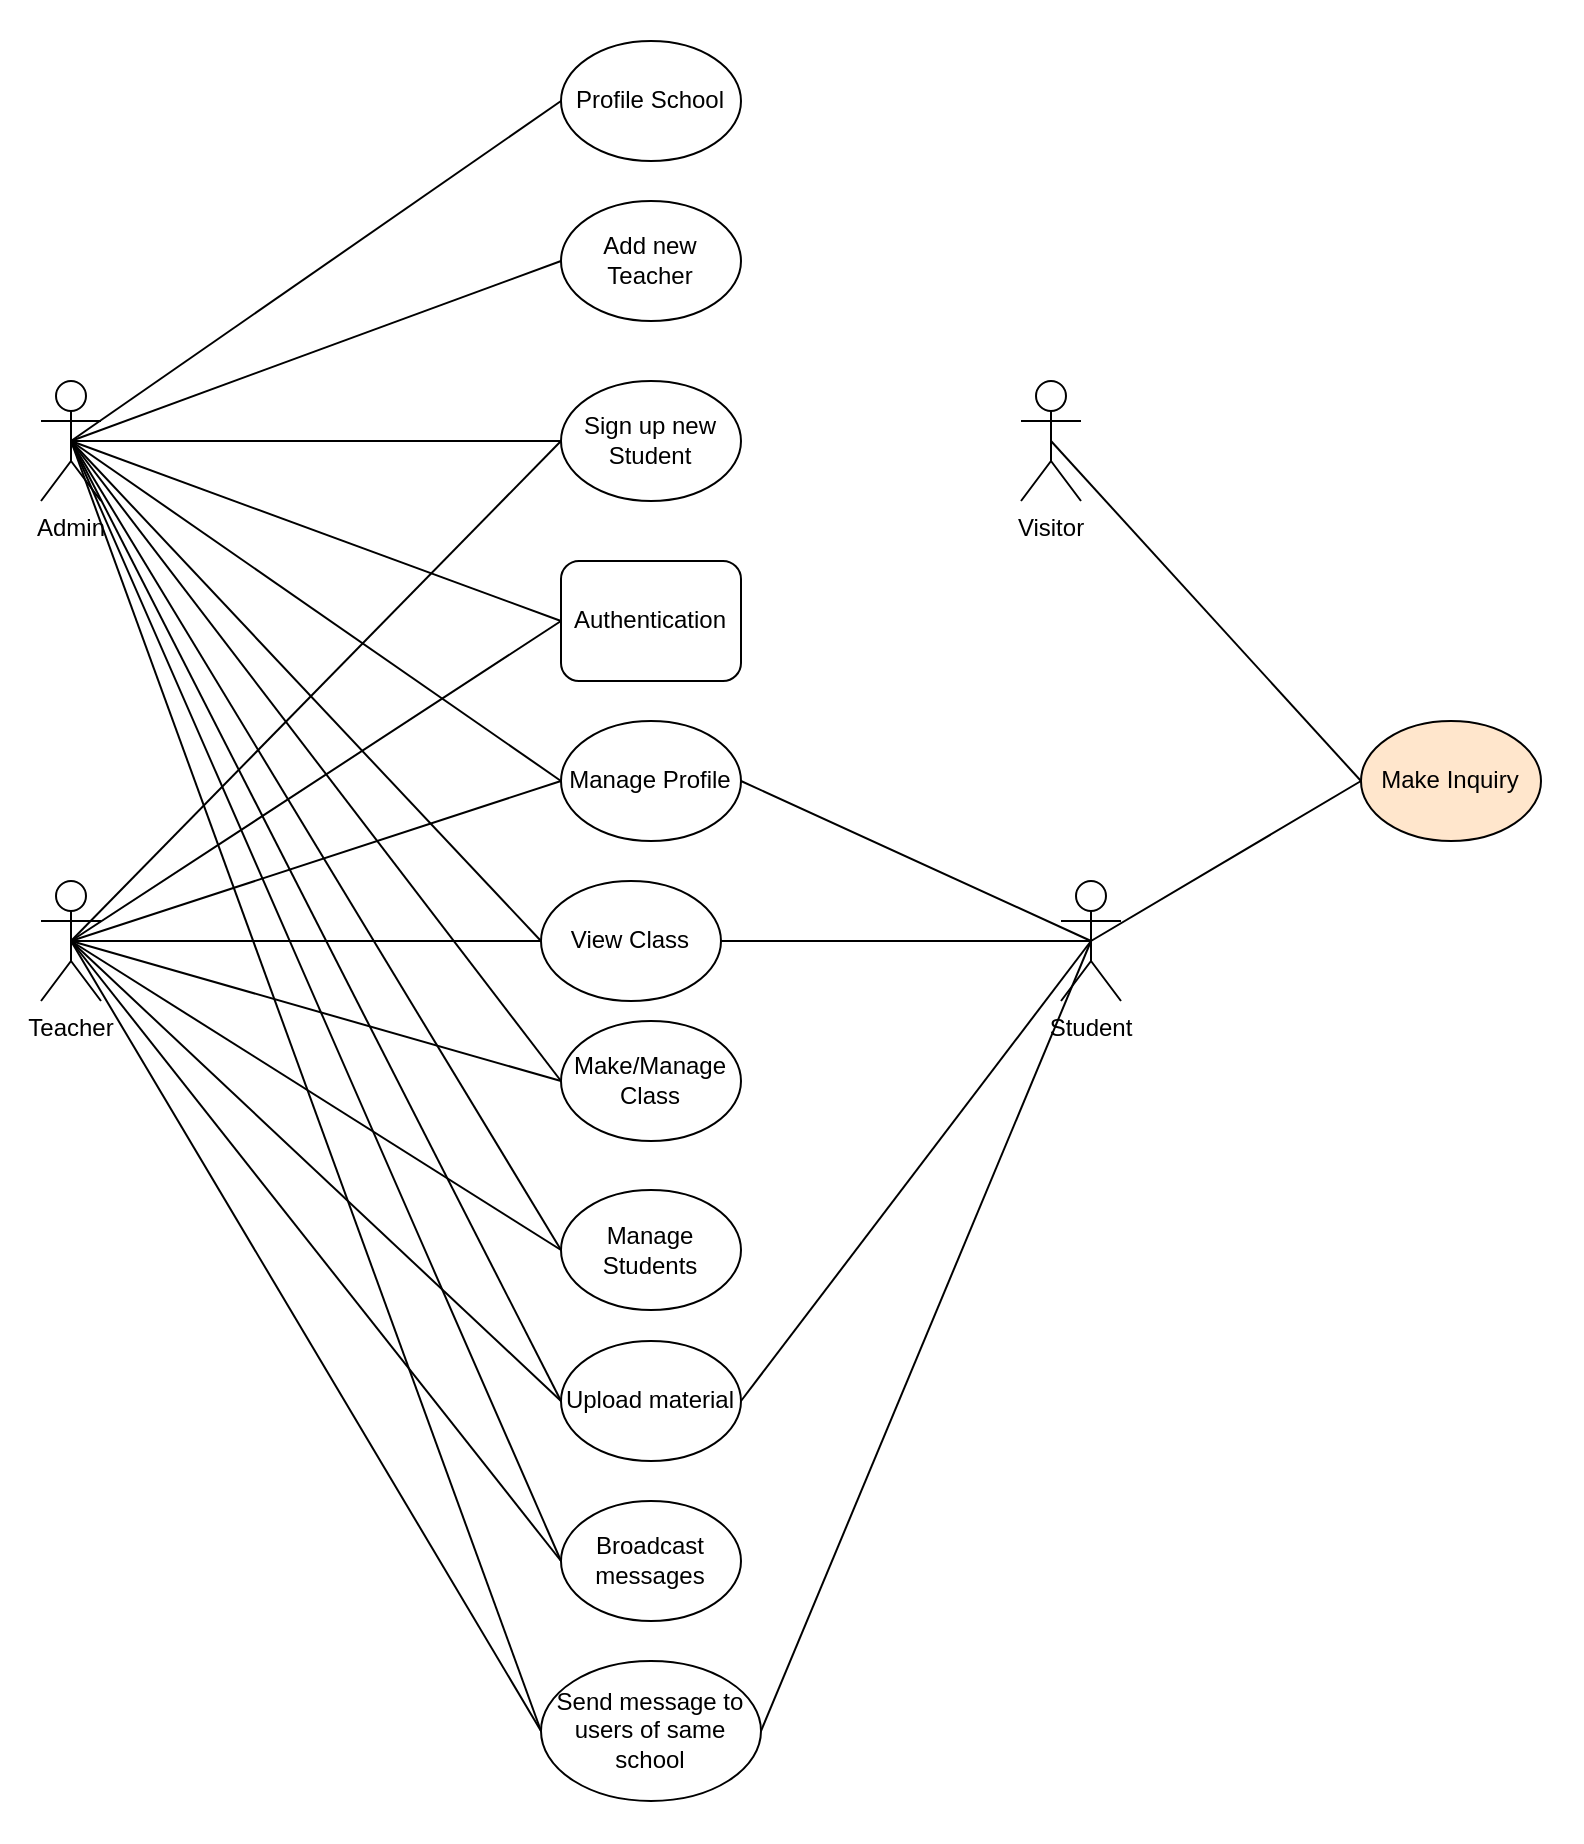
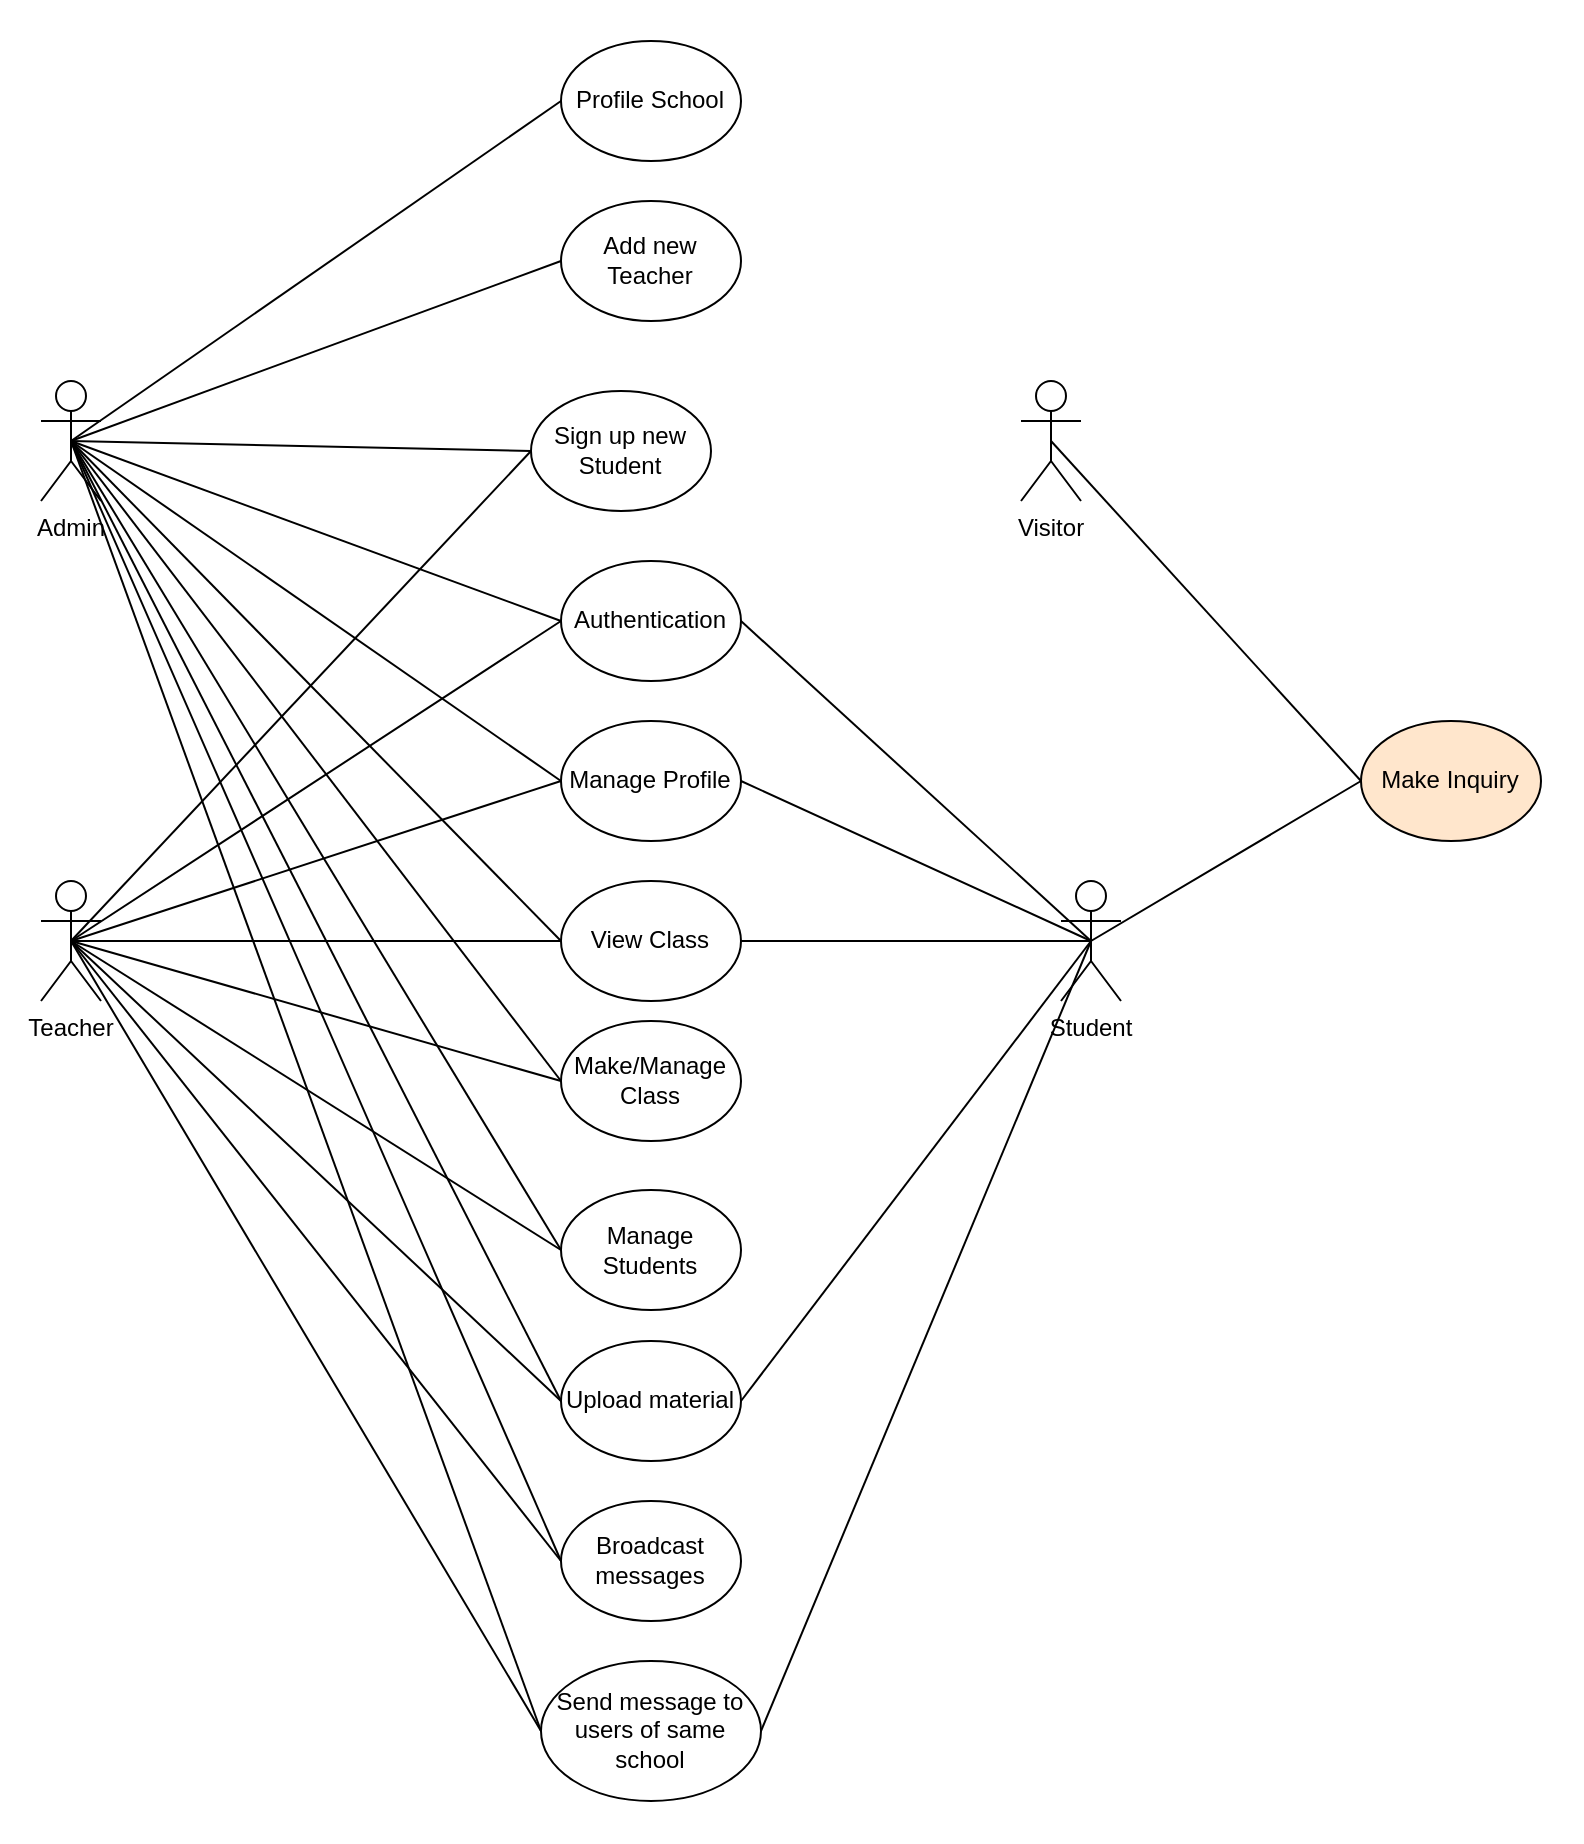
  <mxCell id="0" />
  <mxCell id="1" parent="0" />
- <mxCell id="2" value="Sign up new Student" style="ellipse;whiteSpace=wrap;html=1;" vertex="1" parent="1"><mxGeometry x="280" y="190" width="90" height="60" as="geometry" /></mxCell>
- <mxCell id="3" value="Authentication" style="whiteSpace=wrap;html=1;rounded=1;" vertex="1" parent="1"><mxGeometry x="280" y="280" width="90" height="60" as="geometry" /></mxCell>
+ <mxCell id="2" value="Sign up new Student" style="ellipse;whiteSpace=wrap;html=1;" vertex="1" parent="1"><mxGeometry x="265" y="195" width="90" height="60" as="geometry" /></mxCell>
+ <mxCell id="3" value="Authentication" style="ellipse;whiteSpace=wrap;html=1;" vertex="1" parent="1"><mxGeometry x="280" y="280" width="90" height="60" as="geometry" /></mxCell>
  <mxCell id="4" value="Manage Profile" style="ellipse;whiteSpace=wrap;html=1;" vertex="1" parent="1"><mxGeometry x="280" y="360" width="90" height="60" as="geometry" /></mxCell>
- <mxCell id="5" value="View Class" style="ellipse;whiteSpace=wrap;html=1;" vertex="1" parent="1"><mxGeometry x="270" y="440" width="90" height="60" as="geometry" /></mxCell>
+ <mxCell id="5" value="View Class" style="ellipse;whiteSpace=wrap;html=1;" vertex="1" parent="1"><mxGeometry x="280" y="440" width="90" height="60" as="geometry" /></mxCell>
  <mxCell id="6" value="Manage Students" style="ellipse;whiteSpace=wrap;html=1;" vertex="1" parent="1"><mxGeometry x="280" y="594.5" width="90" height="60" as="geometry" /></mxCell>
  <mxCell id="7" value="Admin" style="shape=umlActor;verticalLabelPosition=bottom;verticalAlign=top;html=1;outlineConnect=0;" vertex="1" parent="1"><mxGeometry x="20" y="190" width="30" height="60" as="geometry" /></mxCell>
  <mxCell id="8" value="Teacher" style="shape=umlActor;verticalLabelPosition=bottom;verticalAlign=top;html=1;outlineConnect=0;" vertex="1" parent="1"><mxGeometry x="20" y="440" width="30" height="60" as="geometry" /></mxCell>
  <mxCell id="9" value="Student" style="shape=umlActor;verticalLabelPosition=bottom;verticalAlign=top;html=1;outlineConnect=0;" vertex="1" parent="1"><mxGeometry x="530" y="440" width="30" height="60" as="geometry" /></mxCell>
  <mxCell id="10" value="Visitor" style="shape=umlActor;verticalLabelPosition=bottom;verticalAlign=top;html=1;outlineConnect=0;" vertex="1" parent="1"><mxGeometry x="510" y="190" width="30" height="60" as="geometry" /></mxCell>
  <mxCell id="11" value="" style="endArrow=none;html=1;rounded=0;exitX=0.5;exitY=0.5;exitDx=0;exitDy=0;exitPerimeter=0;entryX=0;entryY=0.5;entryDx=0;entryDy=0;" edge="1" parent="1" source="7" target="2"><mxGeometry width="50" height="50" relative="1" as="geometry"><mxPoint x="160" y="250" as="sourcePoint" /><mxPoint x="210" y="200" as="targetPoint" /></mxGeometry></mxCell>
  <mxCell id="12" value="" style="endArrow=none;html=1;rounded=0;exitX=0.5;exitY=0.5;exitDx=0;exitDy=0;exitPerimeter=0;entryX=0;entryY=0.5;entryDx=0;entryDy=0;" edge="1" parent="1" source="7" target="3"><mxGeometry width="50" height="50" relative="1" as="geometry"><mxPoint x="105" y="240" as="sourcePoint" /><mxPoint x="290" y="230" as="targetPoint" /></mxGeometry></mxCell>
  <mxCell id="13" value="" style="endArrow=none;html=1;rounded=0;exitX=0.5;exitY=0.5;exitDx=0;exitDy=0;exitPerimeter=0;entryX=0;entryY=0.5;entryDx=0;entryDy=0;" edge="1" parent="1" source="7" target="4"><mxGeometry width="50" height="50" relative="1" as="geometry"><mxPoint x="105" y="240" as="sourcePoint" /><mxPoint x="290" y="320" as="targetPoint" /></mxGeometry></mxCell>
  <mxCell id="14" value="" style="endArrow=none;html=1;rounded=0;exitX=0.5;exitY=0.5;exitDx=0;exitDy=0;exitPerimeter=0;entryX=0;entryY=0.5;entryDx=0;entryDy=0;" edge="1" parent="1" source="7" target="5"><mxGeometry width="50" height="50" relative="1" as="geometry"><mxPoint x="105" y="240" as="sourcePoint" /><mxPoint x="285" y="394" as="targetPoint" /></mxGeometry></mxCell>
  <mxCell id="15" value="Make Inquiry" style="ellipse;whiteSpace=wrap;html=1;fillColor=#ffe6cc;" vertex="1" parent="1"><mxGeometry x="680" y="360" width="90" height="60" as="geometry" /></mxCell>
  <mxCell id="16" value="" style="endArrow=none;html=1;rounded=0;entryX=0.5;entryY=0.5;entryDx=0;entryDy=0;entryPerimeter=0;exitX=0;exitY=0.5;exitDx=0;exitDy=0;" edge="1" parent="1" source="15" target="10"><mxGeometry width="50" height="50" relative="1" as="geometry"><mxPoint x="640" y="310" as="sourcePoint" /><mxPoint x="550" y="130" as="targetPoint" /></mxGeometry></mxCell>
+ <mxCell id="17" value="" style="endArrow=none;html=1;rounded=0;exitX=1;exitY=0.5;exitDx=0;exitDy=0;entryX=0.5;entryY=0.5;entryDx=0;entryDy=0;entryPerimeter=0;" edge="1" parent="1" source="3" target="9"><mxGeometry width="50" height="50" relative="1" as="geometry"><mxPoint x="380" y="150" as="sourcePoint" /><mxPoint x="655" y="150" as="targetPoint" /></mxGeometry></mxCell>
  <mxCell id="18" value="" style="endArrow=none;html=1;rounded=0;exitX=1;exitY=0.5;exitDx=0;exitDy=0;entryX=0.5;entryY=0.5;entryDx=0;entryDy=0;entryPerimeter=0;" edge="1" parent="1" source="5" target="9"><mxGeometry width="50" height="50" relative="1" as="geometry"><mxPoint x="380" y="320" as="sourcePoint" /><mxPoint x="655" y="320" as="targetPoint" /></mxGeometry></mxCell>
  <mxCell id="19" value="" style="endArrow=none;html=1;rounded=0;exitX=0.5;exitY=0.5;exitDx=0;exitDy=0;exitPerimeter=0;entryX=0;entryY=0.5;entryDx=0;entryDy=0;" edge="1" parent="1" source="8" target="2"><mxGeometry width="50" height="50" relative="1" as="geometry"><mxPoint x="105" y="240" as="sourcePoint" /><mxPoint x="290" y="480" as="targetPoint" /></mxGeometry></mxCell>
  <mxCell id="20" value="" style="endArrow=none;html=1;rounded=0;exitX=0.5;exitY=0.5;exitDx=0;exitDy=0;exitPerimeter=0;entryX=0;entryY=0.5;entryDx=0;entryDy=0;" edge="1" parent="1" source="8" target="3"><mxGeometry width="50" height="50" relative="1" as="geometry"><mxPoint x="105" y="480" as="sourcePoint" /><mxPoint x="290" y="230" as="targetPoint" /></mxGeometry></mxCell>
  <mxCell id="21" value="" style="endArrow=none;html=1;rounded=0;exitX=0.5;exitY=0.5;exitDx=0;exitDy=0;exitPerimeter=0;entryX=0;entryY=0.5;entryDx=0;entryDy=0;" edge="1" parent="1" source="8" target="5"><mxGeometry width="50" height="50" relative="1" as="geometry"><mxPoint x="105" y="480" as="sourcePoint" /><mxPoint x="290" y="320" as="targetPoint" /></mxGeometry></mxCell>
  <mxCell id="22" value="" style="endArrow=none;html=1;rounded=0;exitX=0.5;exitY=0.5;exitDx=0;exitDy=0;exitPerimeter=0;entryX=0;entryY=0.5;entryDx=0;entryDy=0;" edge="1" parent="1" source="8" target="6"><mxGeometry width="50" height="50" relative="1" as="geometry"><mxPoint x="105" y="480" as="sourcePoint" /><mxPoint x="290" y="480" as="targetPoint" /></mxGeometry></mxCell>
  <mxCell id="23" value="Broadcast messages" style="ellipse;whiteSpace=wrap;html=1;" vertex="1" parent="1"><mxGeometry x="280" y="750" width="90" height="60" as="geometry" /></mxCell>
  <mxCell id="24" value="" style="endArrow=none;html=1;rounded=0;exitX=0.5;exitY=0.5;exitDx=0;exitDy=0;exitPerimeter=0;entryX=0;entryY=0.5;entryDx=0;entryDy=0;" edge="1" parent="1" source="8" target="23"><mxGeometry width="50" height="50" relative="1" as="geometry"><mxPoint x="105" y="480" as="sourcePoint" /><mxPoint x="290" y="560" as="targetPoint" /></mxGeometry></mxCell>
  <mxCell id="25" value="Upload material" style="ellipse;whiteSpace=wrap;html=1;" vertex="1" parent="1"><mxGeometry x="280" y="670" width="90" height="60" as="geometry" /></mxCell>
  <mxCell id="26" value="" style="endArrow=none;html=1;rounded=0;exitX=0.5;exitY=0.5;exitDx=0;exitDy=0;exitPerimeter=0;entryX=0;entryY=0.5;entryDx=0;entryDy=0;" edge="1" parent="1" source="8" target="25"><mxGeometry width="50" height="50" relative="1" as="geometry"><mxPoint x="105" y="480" as="sourcePoint" /><mxPoint x="290" y="640" as="targetPoint" /></mxGeometry></mxCell>
  <mxCell id="27" value="" style="endArrow=none;html=1;rounded=0;exitX=0.5;exitY=0.5;exitDx=0;exitDy=0;exitPerimeter=0;entryX=0;entryY=0.5;entryDx=0;entryDy=0;" edge="1" parent="1" source="7" target="25"><mxGeometry width="50" height="50" relative="1" as="geometry"><mxPoint x="105" y="240" as="sourcePoint" /><mxPoint x="290" y="480" as="targetPoint" /></mxGeometry></mxCell>
  <mxCell id="28" value="" style="endArrow=none;html=1;rounded=0;exitX=0.5;exitY=0.5;exitDx=0;exitDy=0;exitPerimeter=0;entryX=0;entryY=0.5;entryDx=0;entryDy=0;" edge="1" parent="1" source="7" target="6"><mxGeometry width="50" height="50" relative="1" as="geometry"><mxPoint x="105" y="240" as="sourcePoint" /><mxPoint x="280" y="550" as="targetPoint" /></mxGeometry></mxCell>
  <mxCell id="29" value="" style="endArrow=none;html=1;rounded=0;exitX=1;exitY=0.5;exitDx=0;exitDy=0;entryX=0.5;entryY=0.5;entryDx=0;entryDy=0;entryPerimeter=0;" edge="1" parent="1" source="25" target="9"><mxGeometry width="50" height="50" relative="1" as="geometry"><mxPoint x="380" y="480" as="sourcePoint" /><mxPoint x="640" y="310" as="targetPoint" /></mxGeometry></mxCell>
  <mxCell id="30" value="Make/Manage Class" style="ellipse;whiteSpace=wrap;html=1;" vertex="1" parent="1"><mxGeometry x="280" y="510" width="90" height="60" as="geometry" /></mxCell>
  <mxCell id="31" value="" style="endArrow=none;html=1;rounded=0;entryX=0;entryY=0.5;entryDx=0;entryDy=0;exitX=0.5;exitY=0.5;exitDx=0;exitDy=0;exitPerimeter=0;" edge="1" parent="1" source="8" target="30"><mxGeometry width="50" height="50" relative="1" as="geometry"><mxPoint x="100" y="470" as="sourcePoint" /><mxPoint x="290" y="720" as="targetPoint" /></mxGeometry></mxCell>
  <mxCell id="32" value="" style="endArrow=none;html=1;rounded=0;exitX=0.5;exitY=0.5;exitDx=0;exitDy=0;exitPerimeter=0;entryX=0;entryY=0.5;entryDx=0;entryDy=0;" edge="1" parent="1" source="7" target="30"><mxGeometry width="50" height="50" relative="1" as="geometry"><mxPoint x="45" y="230" as="sourcePoint" /><mxPoint x="290" y="720" as="targetPoint" /></mxGeometry></mxCell>
  <mxCell id="33" value="Add new Teacher" style="ellipse;whiteSpace=wrap;html=1;" vertex="1" parent="1"><mxGeometry x="280" y="100" width="90" height="60" as="geometry" /></mxCell>
  <mxCell id="34" value="" style="endArrow=none;html=1;rounded=0;exitX=0.5;exitY=0.5;exitDx=0;exitDy=0;exitPerimeter=0;entryX=0;entryY=0.5;entryDx=0;entryDy=0;" edge="1" parent="1" source="7" target="33"><mxGeometry width="50" height="50" relative="1" as="geometry"><mxPoint x="45" y="230" as="sourcePoint" /><mxPoint x="290" y="230" as="targetPoint" /></mxGeometry></mxCell>
  <mxCell id="35" value="Profile School" style="ellipse;whiteSpace=wrap;html=1;" vertex="1" parent="1"><mxGeometry x="280" y="20" width="90" height="60" as="geometry" /></mxCell>
  <mxCell id="36" value="" style="endArrow=none;html=1;rounded=0;exitX=0.5;exitY=0.5;exitDx=0;exitDy=0;exitPerimeter=0;entryX=0;entryY=0.5;entryDx=0;entryDy=0;" edge="1" parent="1" source="7" target="35"><mxGeometry width="50" height="50" relative="1" as="geometry"><mxPoint x="45" y="230" as="sourcePoint" /><mxPoint x="290" y="70" as="targetPoint" /></mxGeometry></mxCell>
  <mxCell id="37" value="" style="endArrow=none;html=1;rounded=0;exitX=0;exitY=0.5;exitDx=0;exitDy=0;entryX=0.5;entryY=0.5;entryDx=0;entryDy=0;entryPerimeter=0;" edge="1" parent="1" source="15" target="9"><mxGeometry width="50" height="50" relative="1" as="geometry"><mxPoint x="380" y="320" as="sourcePoint" /><mxPoint x="555" y="480" as="targetPoint" /></mxGeometry></mxCell>
  <mxCell id="38" value="" style="endArrow=none;html=1;rounded=0;exitX=1;exitY=0.5;exitDx=0;exitDy=0;entryX=0.5;entryY=0.5;entryDx=0;entryDy=0;entryPerimeter=0;" edge="1" parent="1" source="4" target="9"><mxGeometry width="50" height="50" relative="1" as="geometry"><mxPoint x="380" y="320" as="sourcePoint" /><mxPoint x="450" y="440" as="targetPoint" /></mxGeometry></mxCell>
  <mxCell id="39" value="Send message to users of same school" style="ellipse;whiteSpace=wrap;html=1;" vertex="1" parent="1"><mxGeometry x="270" y="830" width="110" height="70" as="geometry" /></mxCell>
  <mxCell id="40" value="" style="endArrow=none;html=1;rounded=0;entryX=0;entryY=0.5;entryDx=0;entryDy=0;exitX=0.5;exitY=0.5;exitDx=0;exitDy=0;exitPerimeter=0;" edge="1" parent="1" source="8" target="39"><mxGeometry width="50" height="50" relative="1" as="geometry"><mxPoint x="45" y="480" as="sourcePoint" /><mxPoint x="290" y="790" as="targetPoint" /></mxGeometry></mxCell>
  <mxCell id="41" value="" style="endArrow=none;html=1;rounded=0;entryX=0;entryY=0.5;entryDx=0;entryDy=0;exitX=0.5;exitY=0.5;exitDx=0;exitDy=0;exitPerimeter=0;" edge="1" parent="1" source="7" target="39"><mxGeometry width="50" height="50" relative="1" as="geometry"><mxPoint x="45" y="480" as="sourcePoint" /><mxPoint x="290" y="870" as="targetPoint" /></mxGeometry></mxCell>
  <mxCell id="42" value="" style="endArrow=none;html=1;rounded=0;exitX=0.5;exitY=0.5;exitDx=0;exitDy=0;exitPerimeter=0;entryX=0;entryY=0.5;entryDx=0;entryDy=0;" edge="1" parent="1" source="7" target="23"><mxGeometry width="50" height="50" relative="1" as="geometry"><mxPoint x="45" y="480" as="sourcePoint" /><mxPoint x="280" y="770" as="targetPoint" /></mxGeometry></mxCell>
  <mxCell id="43" value="" style="endArrow=none;html=1;rounded=0;exitX=0.5;exitY=0.5;exitDx=0;exitDy=0;exitPerimeter=0;entryX=0;entryY=0.5;entryDx=0;entryDy=0;" edge="1" parent="1" source="8" target="4"><mxGeometry width="50" height="50" relative="1" as="geometry"><mxPoint x="45" y="480" as="sourcePoint" /><mxPoint x="290" y="320" as="targetPoint" /></mxGeometry></mxCell>
  <mxCell id="44" value="" style="endArrow=none;html=1;rounded=0;exitX=1;exitY=0.5;exitDx=0;exitDy=0;entryX=0.5;entryY=0.5;entryDx=0;entryDy=0;entryPerimeter=0;" edge="1" parent="1" source="39" target="9"><mxGeometry width="50" height="50" relative="1" as="geometry"><mxPoint x="380" y="710" as="sourcePoint" /><mxPoint x="555" y="480" as="targetPoint" /></mxGeometry></mxCell>
